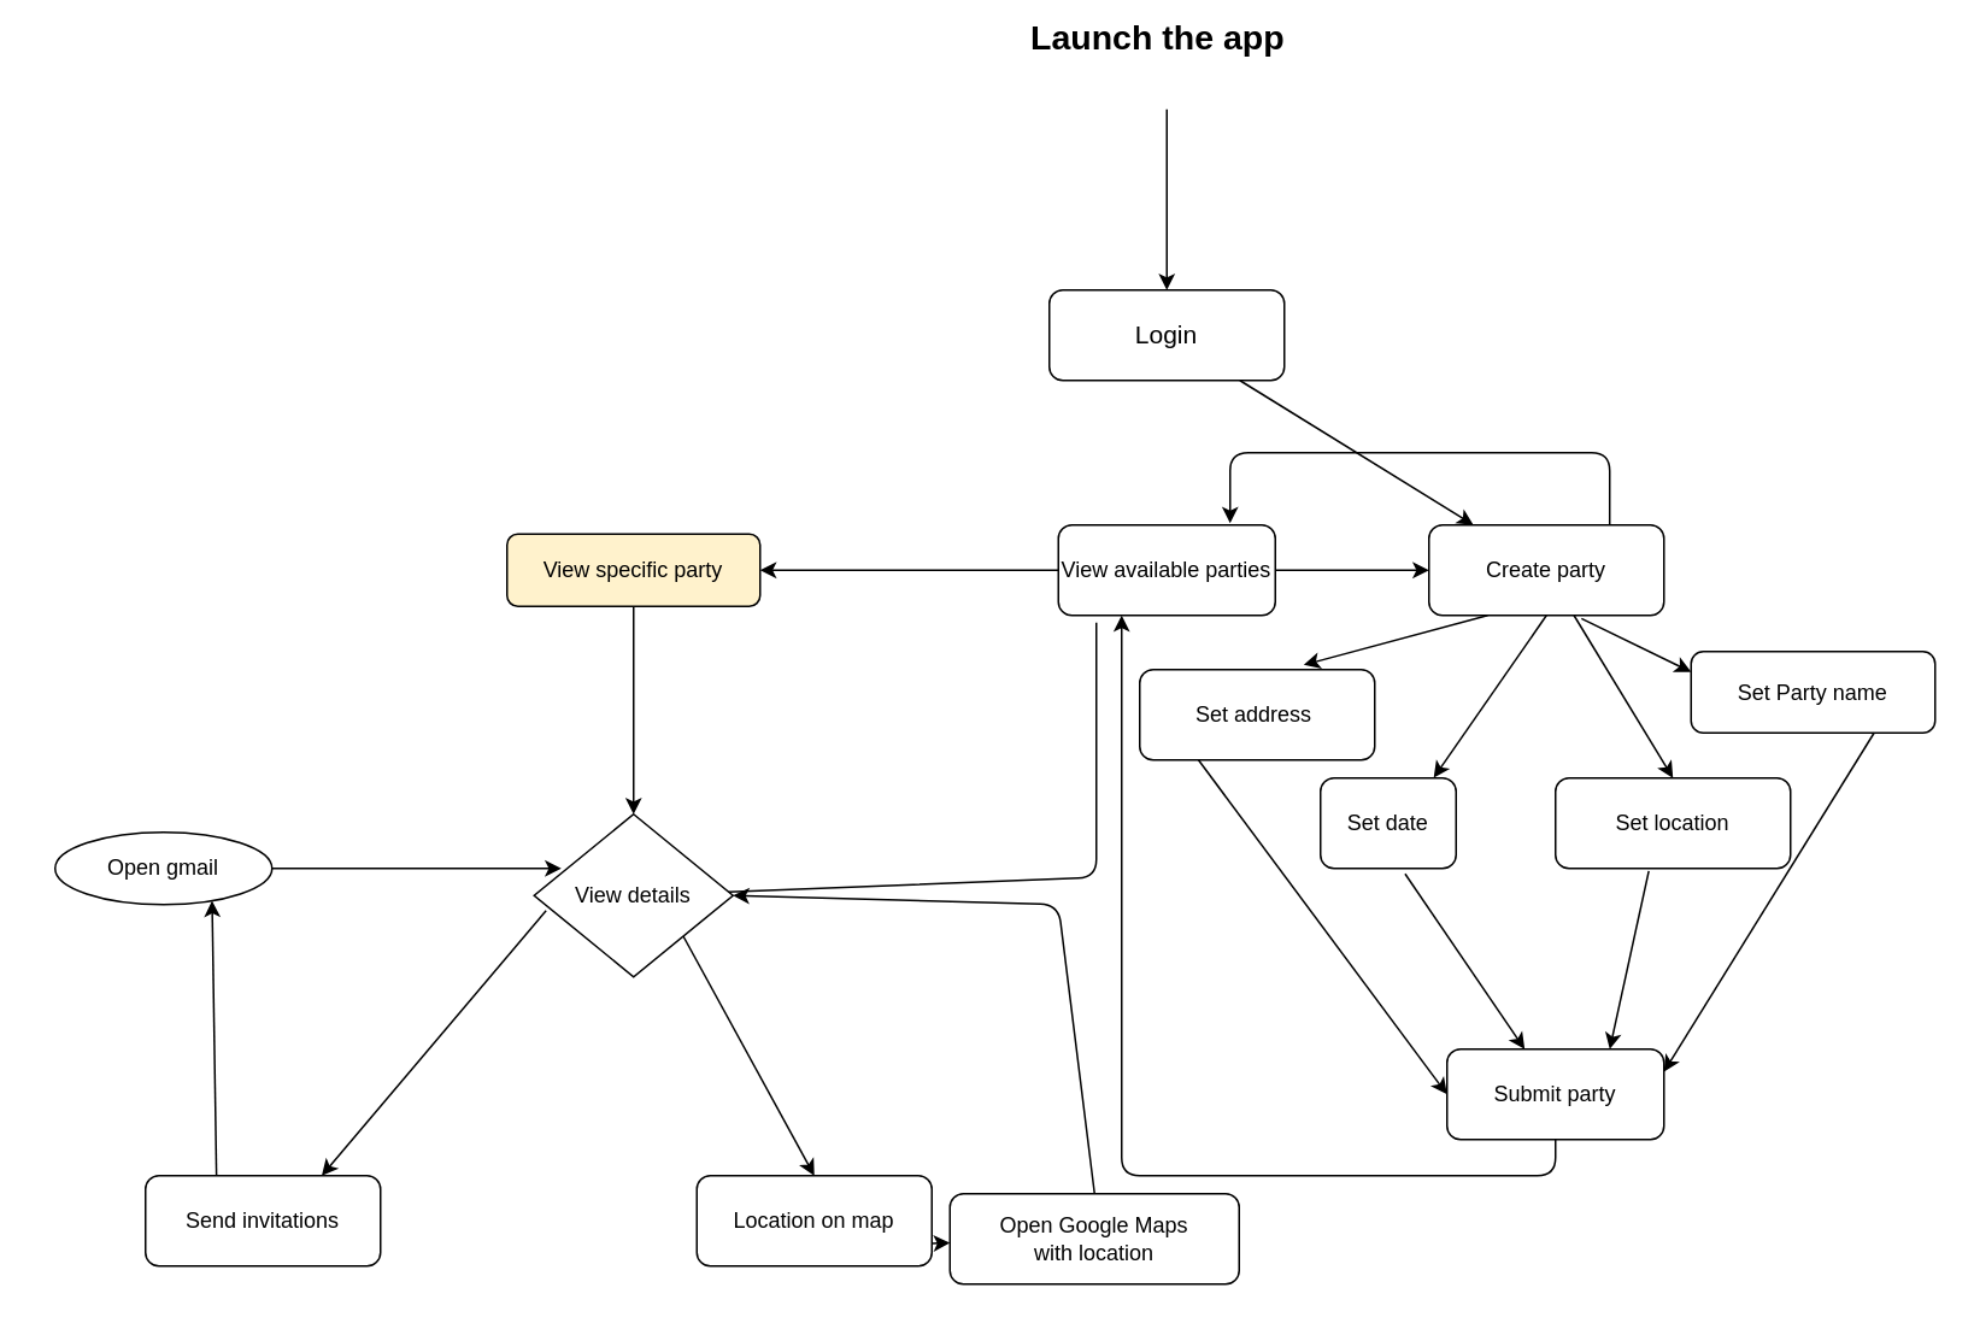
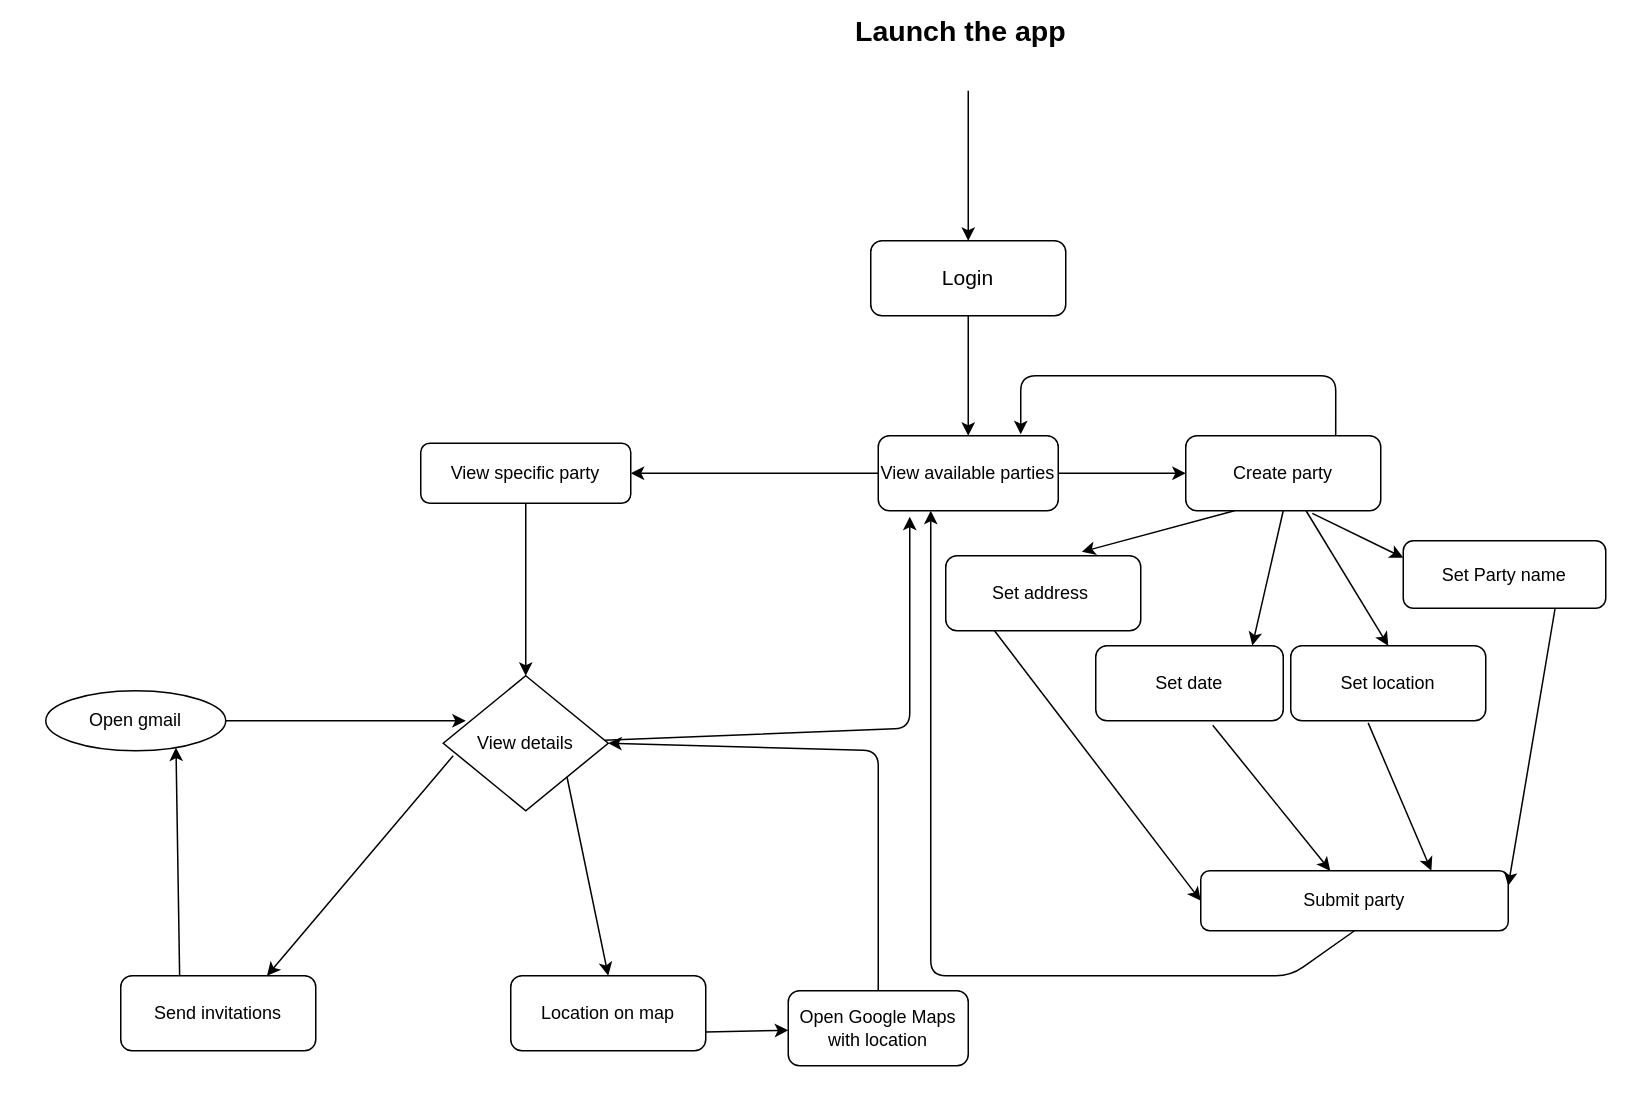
  <mxCell id="0" />
  <mxCell id="1" parent="0" />
  <mxCell id="2" value="&lt;font style=&quot;font-size: 14px&quot;&gt;Login&lt;/font&gt;" style="rounded=1;whiteSpace=wrap;html=1;" parent="1" vertex="1"><mxGeometry x="580" y="160" width="130" height="50" as="geometry" /></mxCell>
  <mxCell id="3" value="&lt;div style=&quot;font-size: 19px;&quot;&gt;Launch the app &lt;br style=&quot;font-size: 19px;&quot;&gt;&lt;/div&gt;&lt;div style=&quot;font-size: 19px;&quot;&gt;&lt;br style=&quot;font-size: 19px;&quot;&gt;&lt;/div&gt;" style="text;html=1;strokeColor=none;fillColor=none;spacing=5;spacingTop=-20;whiteSpace=wrap;overflow=hidden;rounded=0;fontStyle=1;strokeWidth=1;fontSize=19;" parent="1" vertex="1"><mxGeometry x="565" y="20" width="160" height="40" as="geometry" /></mxCell>
  <mxCell id="4" value="" style="endArrow=classic;html=1;fontSize=19;" parent="1" source="3" edge="1"><mxGeometry relative="1" as="geometry"><mxPoint x="645" y="60" as="sourcePoint" /><mxPoint x="645" y="160" as="targetPoint" /></mxGeometry></mxCell>
  <mxCell id="5" value="View available parties" style="rounded=1;whiteSpace=wrap;horizontal=1;html=1;" parent="1" vertex="1"><mxGeometry x="585" y="290" width="120" height="50" as="geometry" /></mxCell>
- <mxCell id="6" value="" style="endArrow=classic;html=1;fontSize=19;" parent="1" source="2" target="7" edge="1"><mxGeometry relative="1" as="geometry"><mxPoint x="645" y="210" as="sourcePoint" /><mxPoint x="645" y="270" as="targetPoint" /></mxGeometry></mxCell>
+ <mxCell id="6" value="" style="endArrow=classic;html=1;fontSize=19;entryX=0.5;entryY=0;entryDx=0;entryDy=0;" parent="1" source="2" target="5" edge="1"><mxGeometry relative="1" as="geometry"><mxPoint x="645" y="210" as="sourcePoint" /><mxPoint x="645" y="270" as="targetPoint" /></mxGeometry></mxCell>
  <mxCell id="7" value="&lt;div&gt;Create party &lt;br&gt;&lt;/div&gt;" style="rounded=1;whiteSpace=wrap;horizontal=1;html=1;" parent="1" vertex="1"><mxGeometry x="790" y="290" width="130" height="50" as="geometry" /></mxCell>
  <mxCell id="8" value="&lt;div&gt;Send invitations&lt;/div&gt;" style="rounded=1;whiteSpace=wrap;horizontal=1;html=1;" parent="1" vertex="1"><mxGeometry x="80" y="650" width="130" height="50" as="geometry" /></mxCell>
  <mxCell id="9" value="Set location" style="rounded=1;whiteSpace=wrap;horizontal=1;html=1;" parent="1" vertex="1"><mxGeometry x="860" y="430" width="130" height="50" as="geometry" /></mxCell>
- <mxCell id="10" value="Location on map" style="rounded=1;whiteSpace=wrap;horizontal=1;html=1;" parent="1" vertex="1"><mxGeometry x="385" y="650" width="130" height="50" as="geometry" /></mxCell>
+ <mxCell id="10" value="Location on map" style="rounded=1;whiteSpace=wrap;horizontal=1;html=1;" parent="1" vertex="1"><mxGeometry x="340" y="650" width="130" height="50" as="geometry" /></mxCell>
  <mxCell id="11" style="edgeStyle=orthogonalEdgeStyle;rounded=0;orthogonalLoop=1;jettySize=auto;html=1;exitX=0.5;exitY=1;exitDx=0;exitDy=0;fontSize=19;" parent="1" edge="1"><mxGeometry relative="1" as="geometry"><mxPoint x="20" y="230" as="sourcePoint" /><mxPoint x="20" y="230" as="targetPoint" /></mxGeometry></mxCell>
  <mxCell id="12" value="" style="endArrow=classic;html=1;entryX=0.5;entryY=0;entryDx=0;entryDy=0;" parent="1" source="7" target="9" edge="1"><mxGeometry relative="1" as="geometry"><mxPoint x="855" y="340" as="sourcePoint" /><mxPoint x="855" y="420" as="targetPoint" /></mxGeometry></mxCell>
  <mxCell id="13" value="" style="endArrow=classic;html=1;exitX=0.649;exitY=1.036;exitDx=0;exitDy=0;exitPerimeter=0;entryX=0;entryY=0.25;entryDx=0;entryDy=0;" parent="1" source="7" target="23" edge="1"><mxGeometry relative="1" as="geometry"><mxPoint x="855" y="470" as="sourcePoint" /><mxPoint x="960" y="430" as="targetPoint" /></mxGeometry></mxCell>
  <mxCell id="14" value="" style="endArrow=classic;html=1;entryX=0;entryY=0.5;entryDx=0;entryDy=0;" parent="1" source="5" target="7" edge="1"><mxGeometry relative="1" as="geometry"><mxPoint x="710" y="315" as="sourcePoint" /><mxPoint x="810" y="315" as="targetPoint" /></mxGeometry></mxCell>
  <mxCell id="15" value="" style="endArrow=classic;html=1;entryX=0.5;entryY=0;entryDx=0;entryDy=0;exitX=0.5;exitY=1;exitDx=0;exitDy=0;" parent="1" source="16" target="19" edge="1"><mxGeometry width="50" height="50" relative="1" as="geometry"><mxPoint x="455" y="380" as="sourcePoint" /><mxPoint x="375" y="480" as="targetPoint" /></mxGeometry></mxCell>
- <mxCell id="16" value="View specific party" style="rounded=1;whiteSpace=wrap;horizontal=1;html=1;fillColor=#fff2cc;" parent="1" vertex="1"><mxGeometry x="280" y="295" width="140" height="40" as="geometry" /></mxCell>
+ <mxCell id="16" value="View specific party" style="rounded=1;whiteSpace=wrap;horizontal=1;html=1;" parent="1" vertex="1"><mxGeometry x="280" y="295" width="140" height="40" as="geometry" /></mxCell>
  <mxCell id="17" value="" style="endArrow=classic;html=1;exitX=0.06;exitY=0.593;exitDx=0;exitDy=0;exitPerimeter=0;entryX=0.75;entryY=0;entryDx=0;entryDy=0;" parent="1" source="19" edge="1" target="8"><mxGeometry width="50" height="50" relative="1" as="geometry"><mxPoint x="315" y="520" as="sourcePoint" /><mxPoint x="210" y="540" as="targetPoint" /></mxGeometry></mxCell>
  <mxCell id="18" value="" style="endArrow=classic;html=1;exitX=1;exitY=1;exitDx=0;exitDy=0;entryX=0.5;entryY=0;entryDx=0;entryDy=0;" parent="1" source="19" target="10" edge="1"><mxGeometry width="50" height="50" relative="1" as="geometry"><mxPoint x="335.4" y="562.8" as="sourcePoint" /><mxPoint x="375" y="630.711" as="targetPoint" /></mxGeometry></mxCell>
  <mxCell id="19" value="View details" style="rhombus;whiteSpace=wrap;html=1;" parent="1" vertex="1"><mxGeometry x="295" y="450" width="110" height="90" as="geometry" /></mxCell>
- <mxCell id="20" value="" style="endArrow=none;html=1;entryX=0.175;entryY=1.079;entryDx=0;entryDy=0;entryPerimeter=0;" parent="1" source="19" target="5" edge="1"><mxGeometry width="50" height="50" relative="1" as="geometry"><mxPoint x="410" y="535" as="sourcePoint" /><mxPoint x="480.711" y="485" as="targetPoint" /><Array as="points"><mxPoint x="606" y="485" /></Array></mxGeometry></mxCell>
+ <mxCell id="20" value="" style="endArrow=classic;html=1;entryX=0.175;entryY=1.079;entryDx=0;entryDy=0;entryPerimeter=0;" parent="1" source="19" target="5" edge="1"><mxGeometry width="50" height="50" relative="1" as="geometry"><mxPoint x="410" y="535" as="sourcePoint" /><mxPoint x="480.711" y="485" as="targetPoint" /><Array as="points"><mxPoint x="606" y="485" /></Array></mxGeometry></mxCell>
  <mxCell id="21" value="" style="endArrow=classic;html=1;entryX=1;entryY=0.5;entryDx=0;entryDy=0;" parent="1" source="5" target="16" edge="1"><mxGeometry width="50" height="50" relative="1" as="geometry"><mxPoint x="514.289" y="365" as="sourcePoint" /><mxPoint x="440" y="315" as="targetPoint" /></mxGeometry></mxCell>
  <mxCell id="22" style="edgeStyle=orthogonalEdgeStyle;rounded=0;orthogonalLoop=1;jettySize=auto;html=1;exitX=0.5;exitY=1;exitDx=0;exitDy=0;" edge="1" parent="1"><mxGeometry relative="1" as="geometry"><mxPoint x="202.5" y="330" as="sourcePoint" /><mxPoint x="202.5" y="330" as="targetPoint" /></mxGeometry></mxCell>
  <mxCell id="23" value="Set Party name" style="rounded=1;whiteSpace=wrap;html=1;" vertex="1" parent="1"><mxGeometry x="935" y="360" width="135" height="45" as="geometry" /></mxCell>
  <mxCell id="24" value="Set address&amp;nbsp;" style="rounded=1;whiteSpace=wrap;html=1;" vertex="1" parent="1"><mxGeometry x="630" y="370" width="130" height="50" as="geometry" /></mxCell>
  <mxCell id="25" value="" style="endArrow=classic;html=1;rounded=0;exitX=0.25;exitY=1;exitDx=0;exitDy=0;entryX=0.698;entryY=-0.052;entryDx=0;entryDy=0;entryPerimeter=0;" edge="1" parent="1" source="7" target="24"><mxGeometry width="50" height="50" relative="1" as="geometry"><mxPoint x="610" y="520" as="sourcePoint" /><mxPoint x="660" y="470" as="targetPoint" /></mxGeometry></mxCell>
- <mxCell id="26" value="Set date" style="rounded=1;whiteSpace=wrap;html=1;" vertex="1" parent="1"><mxGeometry x="730" y="430" width="75" height="50" as="geometry" /></mxCell>
+ <mxCell id="26" value="Set date" style="rounded=1;whiteSpace=wrap;html=1;" vertex="1" parent="1"><mxGeometry x="730" y="430" width="125" height="50" as="geometry" /></mxCell>
  <mxCell id="27" value="" style="endArrow=classic;html=1;rounded=0;exitX=0.5;exitY=1;exitDx=0;exitDy=0;entryX=0.835;entryY=-0.004;entryDx=0;entryDy=0;entryPerimeter=0;" edge="1" parent="1" source="7" target="26"><mxGeometry width="50" height="50" relative="1" as="geometry"><mxPoint x="610" y="520" as="sourcePoint" /><mxPoint x="660" y="470" as="targetPoint" /></mxGeometry></mxCell>
  <mxCell id="28" value="" style="endArrow=classic;html=1;exitX=0.769;exitY=0;exitDx=0;exitDy=0;exitPerimeter=0;" edge="1" parent="1" source="7"><mxGeometry width="50" height="50" relative="1" as="geometry"><mxPoint x="890" y="280" as="sourcePoint" /><mxPoint x="680" y="289" as="targetPoint" /><Array as="points"><mxPoint x="890" y="250" /><mxPoint x="800" y="250" /><mxPoint x="680" y="250" /></Array></mxGeometry></mxCell>
  <mxCell id="29" value="" style="endArrow=classic;html=1;rounded=0;exitX=1;exitY=0.75;exitDx=0;exitDy=0;" edge="1" parent="1" source="10" target="30"><mxGeometry width="50" height="50" relative="1" as="geometry"><mxPoint x="610" y="740" as="sourcePoint" /><mxPoint x="710" y="660" as="targetPoint" /></mxGeometry></mxCell>
- <mxCell id="30" value="Open Google Maps&lt;br&gt;with location" style="rounded=1;whiteSpace=wrap;html=1;" vertex="1" parent="1"><mxGeometry x="525" y="660" width="160" height="50" as="geometry" /></mxCell>
+ <mxCell id="30" value="Open Google Maps&lt;br&gt;with location" style="rounded=1;whiteSpace=wrap;html=1;" vertex="1" parent="1"><mxGeometry x="525" y="660" width="120" height="50" as="geometry" /></mxCell>
  <mxCell id="31" value="" style="endArrow=classic;html=1;entryX=1;entryY=0.5;entryDx=0;entryDy=0;exitX=0.5;exitY=0;exitDx=0;exitDy=0;" edge="1" parent="1" source="30" target="19"><mxGeometry width="50" height="50" relative="1" as="geometry"><mxPoint x="760" y="570" as="sourcePoint" /><mxPoint x="963.506" y="421.001" as="targetPoint" /><Array as="points"><mxPoint x="585" y="500" /></Array></mxGeometry></mxCell>
  <mxCell id="32" value="Open gmail" style="ellipse;whiteSpace=wrap;html=1;" vertex="1" parent="1"><mxGeometry x="30" y="460" width="120" height="40" as="geometry" /></mxCell>
  <mxCell id="33" value="" style="endArrow=classic;html=1;rounded=0;exitX=0.302;exitY=0;exitDx=0;exitDy=0;entryX=0.75;entryY=1;entryDx=0;entryDy=0;exitPerimeter=0;" edge="1" parent="1" source="8" target="32"><mxGeometry width="50" height="50" relative="1" as="geometry"><mxPoint x="390" y="530" as="sourcePoint" /><mxPoint x="440" y="480" as="targetPoint" /></mxGeometry></mxCell>
  <mxCell id="34" value="" style="endArrow=classic;html=1;rounded=0;exitX=1;exitY=0.5;exitDx=0;exitDy=0;" edge="1" parent="1" source="32"><mxGeometry width="50" height="50" relative="1" as="geometry"><mxPoint x="390" y="530" as="sourcePoint" /><mxPoint x="310" y="480" as="targetPoint" /></mxGeometry></mxCell>
- <mxCell id="35" value="Submit party" style="rounded=1;whiteSpace=wrap;html=1;" vertex="1" parent="1"><mxGeometry x="800" y="580" width="120" height="50" as="geometry" /></mxCell>
+ <mxCell id="35" value="Submit party" style="rounded=1;whiteSpace=wrap;html=1;" vertex="1" parent="1"><mxGeometry x="800" y="580" width="205" height="40" as="geometry" /></mxCell>
  <mxCell id="36" value="" style="endArrow=classic;html=1;rounded=0;exitX=0.25;exitY=1;exitDx=0;exitDy=0;entryX=0;entryY=0.5;entryDx=0;entryDy=0;" edge="1" parent="1" source="24" target="35"><mxGeometry width="50" height="50" relative="1" as="geometry"><mxPoint x="720" y="550" as="sourcePoint" /><mxPoint x="770" y="500" as="targetPoint" /></mxGeometry></mxCell>
  <mxCell id="37" value="" style="endArrow=classic;html=1;rounded=0;exitX=0.624;exitY=1.06;exitDx=0;exitDy=0;exitPerimeter=0;" edge="1" parent="1" source="26" target="35"><mxGeometry width="50" height="50" relative="1" as="geometry"><mxPoint x="720" y="550" as="sourcePoint" /><mxPoint x="770" y="500" as="targetPoint" /></mxGeometry></mxCell>
  <mxCell id="38" value="" style="endArrow=classic;html=1;rounded=0;entryX=0.75;entryY=0;entryDx=0;entryDy=0;exitX=0.397;exitY=1.028;exitDx=0;exitDy=0;exitPerimeter=0;" edge="1" parent="1" source="9" target="35"><mxGeometry width="50" height="50" relative="1" as="geometry"><mxPoint x="930" y="510" as="sourcePoint" /><mxPoint x="770" y="500" as="targetPoint" /></mxGeometry></mxCell>
  <mxCell id="39" value="" style="endArrow=classic;html=1;rounded=0;entryX=1;entryY=0.25;entryDx=0;entryDy=0;exitX=0.75;exitY=1;exitDx=0;exitDy=0;" edge="1" parent="1" source="23" target="35"><mxGeometry width="50" height="50" relative="1" as="geometry"><mxPoint x="1060" y="520" as="sourcePoint" /><mxPoint x="770" y="500" as="targetPoint" /></mxGeometry></mxCell>
  <mxCell id="40" value="" style="endArrow=classic;html=1;exitX=0.5;exitY=1;exitDx=0;exitDy=0;" edge="1" parent="1" source="35"><mxGeometry width="50" height="50" relative="1" as="geometry"><mxPoint x="800" y="610" as="sourcePoint" /><mxPoint x="620" y="340" as="targetPoint" /><Array as="points"><mxPoint x="860" y="650" /><mxPoint x="620" y="650" /></Array></mxGeometry></mxCell>
